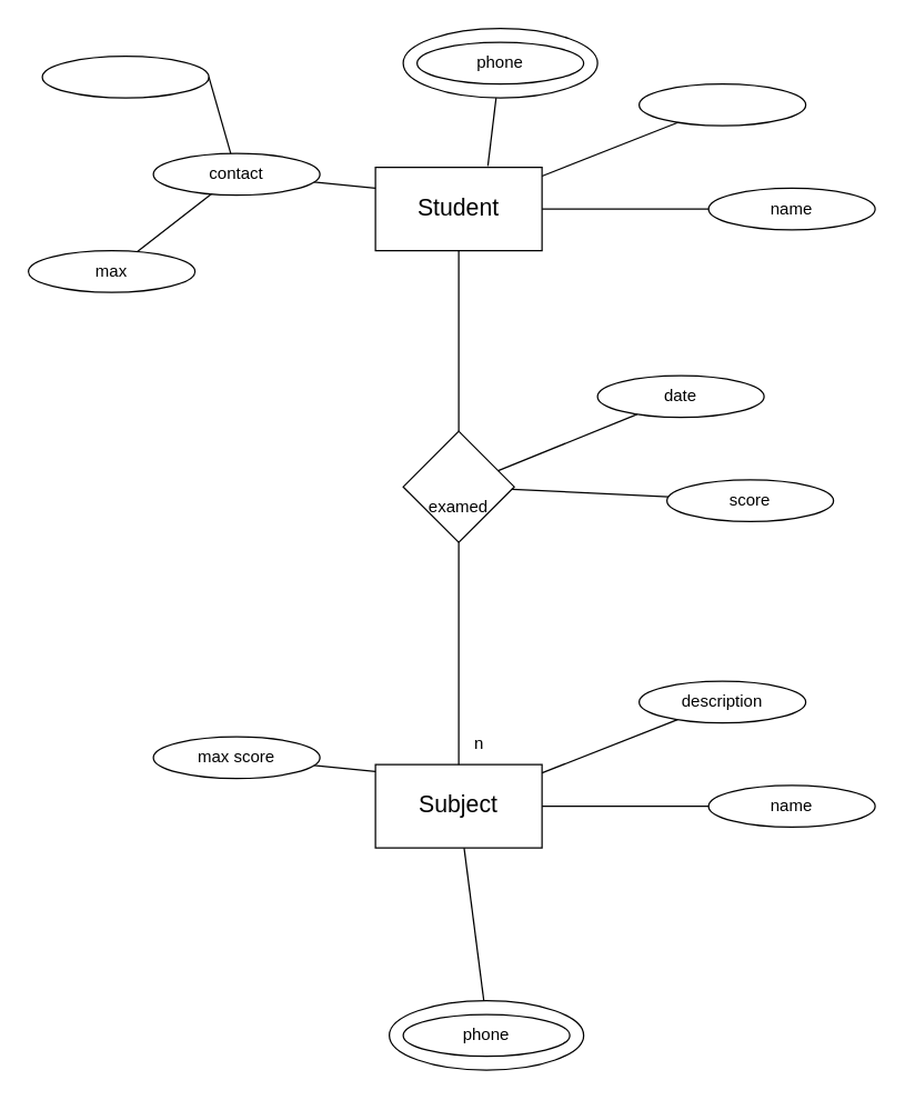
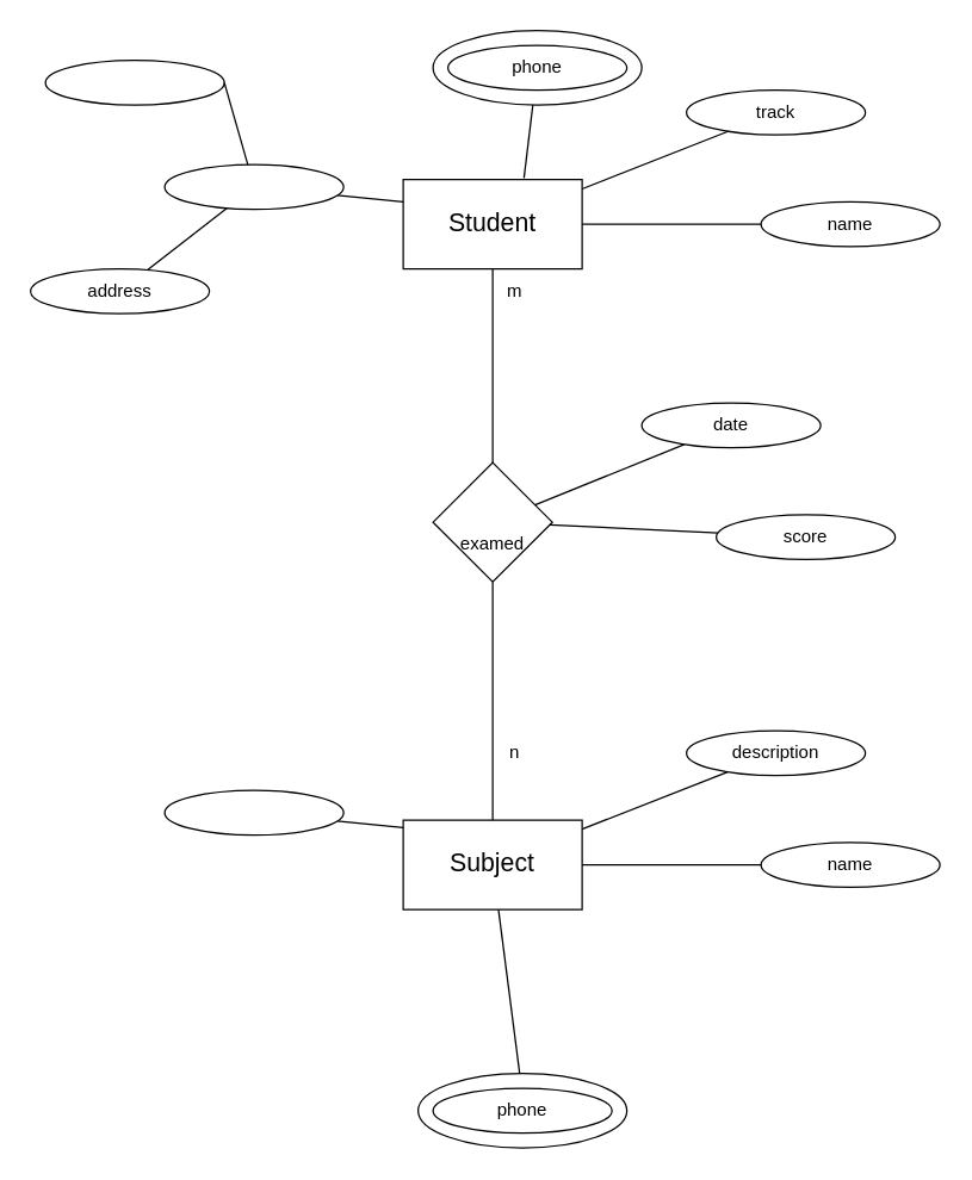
  <mxCell id="0" />
  <mxCell id="1" parent="0" />
  <mxCell id="2" value="" style="rounded=0;whiteSpace=wrap;html=1;" vertex="1" parent="1"><mxGeometry x="270" y="120" width="120" height="60" as="geometry" /></mxCell>
  <mxCell id="3" value="&lt;font style=&quot;font-size: 17px;&quot;&gt;Student&lt;/font&gt;" style="text;html=1;strokeColor=none;fillColor=none;align=center;verticalAlign=middle;whiteSpace=wrap;rounded=0;" vertex="1" parent="1"><mxGeometry x="300" y="135" width="60" height="30" as="geometry" /></mxCell>
  <mxCell id="4" value="" style="rounded=0;whiteSpace=wrap;html=1;" vertex="1" parent="1"><mxGeometry x="270" y="550" width="120" height="60" as="geometry" /></mxCell>
  <mxCell id="5" value="&lt;font style=&quot;font-size: 17px;&quot;&gt;Subject&lt;br&gt;&lt;/font&gt;" style="text;html=1;strokeColor=none;fillColor=none;align=center;verticalAlign=middle;whiteSpace=wrap;rounded=0;" vertex="1" parent="1"><mxGeometry x="300" y="565" width="60" height="30" as="geometry" /></mxCell>
  <mxCell id="6" value="" style="ellipse;whiteSpace=wrap;html=1;" vertex="1" parent="1"><mxGeometry x="510" y="135" width="120" height="30" as="geometry" /></mxCell>
  <mxCell id="7" value="name" style="text;html=1;strokeColor=none;fillColor=none;align=center;verticalAlign=middle;whiteSpace=wrap;rounded=0;" vertex="1" parent="1"><mxGeometry x="540" y="135" width="60" height="30" as="geometry" /></mxCell>
  <mxCell id="8" value="" style="ellipse;whiteSpace=wrap;html=1;" vertex="1" parent="1"><mxGeometry x="460" y="60" width="120" height="30" as="geometry" /></mxCell>
+ <mxCell id="9" value="track" style="text;html=1;strokeColor=none;fillColor=none;align=center;verticalAlign=middle;whiteSpace=wrap;rounded=0;" vertex="1" parent="1"><mxGeometry x="490" y="60" width="60" height="30" as="geometry" /></mxCell>
  <mxCell id="10" value="" style="ellipse;whiteSpace=wrap;html=1;" vertex="1" parent="1"><mxGeometry x="300" y="30" width="120" height="30" as="geometry" /></mxCell>
  <mxCell id="11" value="phone" style="text;html=1;strokeColor=none;fillColor=none;align=center;verticalAlign=middle;whiteSpace=wrap;rounded=0;" vertex="1" parent="1"><mxGeometry x="330" y="30" width="60" height="30" as="geometry" /></mxCell>
  <mxCell id="12" value="" style="ellipse;whiteSpace=wrap;html=1;fillColor=none;" vertex="1" parent="1"><mxGeometry x="290" y="20" width="140" height="50" as="geometry" /></mxCell>
  <mxCell id="13" value="" style="ellipse;whiteSpace=wrap;html=1;" vertex="1" parent="1"><mxGeometry x="110" y="110" width="120" height="30" as="geometry" /></mxCell>
- <mxCell id="14" value="contact" style="text;html=1;strokeColor=none;fillColor=none;align=center;verticalAlign=middle;whiteSpace=wrap;rounded=0;" vertex="1" parent="1"><mxGeometry x="140" y="110" width="60" height="30" as="geometry" /></mxCell>
  <mxCell id="15" value="" style="ellipse;whiteSpace=wrap;html=1;" vertex="1" parent="1"><mxGeometry x="30" y="40" width="120" height="30" as="geometry" /></mxCell>
  <mxCell id="16" value="" style="ellipse;whiteSpace=wrap;html=1;" vertex="1" parent="1"><mxGeometry x="20" y="180" width="120" height="30" as="geometry" /></mxCell>
- <mxCell id="17" value="max" style="text;html=1;strokeColor=none;fillColor=none;align=center;verticalAlign=middle;whiteSpace=wrap;rounded=0;" vertex="1" parent="1"><mxGeometry x="50" y="180" width="60" height="30" as="geometry" /></mxCell>
+ <mxCell id="17" value="address" style="text;html=1;strokeColor=none;fillColor=none;align=center;verticalAlign=middle;whiteSpace=wrap;rounded=0;" vertex="1" parent="1"><mxGeometry x="50" y="180" width="60" height="30" as="geometry" /></mxCell>
  <mxCell id="18" value="" style="endArrow=none;html=1;rounded=0;" edge="1" parent="1" source="2" target="8"><mxGeometry width="50" height="50" relative="1" as="geometry"><mxPoint x="400" y="-50" as="sourcePoint" /><mxPoint x="450" y="-100" as="targetPoint" /><Array as="points" /></mxGeometry></mxCell>
  <mxCell id="19" value="" style="endArrow=none;html=1;rounded=0;" edge="1" parent="1" source="2" target="6"><mxGeometry width="50" height="50" relative="1" as="geometry"><mxPoint x="410" y="160" as="sourcePoint" /><mxPoint x="450" y="-100" as="targetPoint" /></mxGeometry></mxCell>
  <mxCell id="20" value="" style="endArrow=none;html=1;rounded=0;entryX=0;entryY=0.25;entryDx=0;entryDy=0;" edge="1" parent="1" source="13" target="2"><mxGeometry width="50" height="50" relative="1" as="geometry"><mxPoint x="400" y="-50" as="sourcePoint" /><mxPoint x="450" y="-100" as="targetPoint" /></mxGeometry></mxCell>
  <mxCell id="21" value="" style="endArrow=none;html=1;rounded=0;exitX=0.675;exitY=-0.017;exitDx=0;exitDy=0;exitPerimeter=0;" edge="1" parent="1" source="2" target="12"><mxGeometry width="50" height="50" relative="1" as="geometry"><mxPoint x="400" y="-50" as="sourcePoint" /><mxPoint x="450" y="-100" as="targetPoint" /></mxGeometry></mxCell>
  <mxCell id="22" value="" style="endArrow=none;html=1;rounded=0;exitX=1;exitY=0.5;exitDx=0;exitDy=0;" edge="1" parent="1" source="15" target="13"><mxGeometry width="50" height="50" relative="1" as="geometry"><mxPoint x="400" y="-50" as="sourcePoint" /><mxPoint x="450" y="-100" as="targetPoint" /></mxGeometry></mxCell>
  <mxCell id="23" value="" style="endArrow=none;html=1;rounded=0;" edge="1" parent="1" source="16" target="13"><mxGeometry width="50" height="50" relative="1" as="geometry"><mxPoint x="400" y="-50" as="sourcePoint" /><mxPoint x="450" y="-100" as="targetPoint" /></mxGeometry></mxCell>
  <mxCell id="24" value="" style="ellipse;whiteSpace=wrap;html=1;" vertex="1" parent="1"><mxGeometry x="510" y="565" width="120" height="30" as="geometry" /></mxCell>
  <mxCell id="25" value="name" style="text;html=1;strokeColor=none;fillColor=none;align=center;verticalAlign=middle;whiteSpace=wrap;rounded=0;" vertex="1" parent="1"><mxGeometry x="540" y="565" width="60" height="30" as="geometry" /></mxCell>
  <mxCell id="26" value="" style="ellipse;whiteSpace=wrap;html=1;" vertex="1" parent="1"><mxGeometry x="460" y="490" width="120" height="30" as="geometry" /></mxCell>
  <mxCell id="27" value="description" style="text;html=1;strokeColor=none;fillColor=none;align=center;verticalAlign=middle;whiteSpace=wrap;rounded=0;" vertex="1" parent="1"><mxGeometry x="490" y="490" width="60" height="30" as="geometry" /></mxCell>
  <mxCell id="28" value="" style="endArrow=none;html=1;rounded=0;" edge="1" parent="1" target="26"><mxGeometry width="50" height="50" relative="1" as="geometry"><mxPoint x="390" y="556" as="sourcePoint" /><mxPoint x="450" y="330" as="targetPoint" /><Array as="points" /></mxGeometry></mxCell>
  <mxCell id="29" value="" style="endArrow=none;html=1;rounded=0;" edge="1" parent="1" target="24"><mxGeometry width="50" height="50" relative="1" as="geometry"><mxPoint x="390" y="580" as="sourcePoint" /><mxPoint x="450" y="330" as="targetPoint" /></mxGeometry></mxCell>
  <mxCell id="30" value="" style="ellipse;whiteSpace=wrap;html=1;" vertex="1" parent="1"><mxGeometry x="110" y="530" width="120" height="30" as="geometry" /></mxCell>
- <mxCell id="31" value="max score" style="text;html=1;strokeColor=none;fillColor=none;align=center;verticalAlign=middle;whiteSpace=wrap;rounded=0;" vertex="1" parent="1"><mxGeometry x="140" y="530" width="60" height="30" as="geometry" /></mxCell>
  <mxCell id="32" value="" style="endArrow=none;html=1;rounded=0;entryX=0;entryY=0.25;entryDx=0;entryDy=0;" edge="1" parent="1" source="30"><mxGeometry width="50" height="50" relative="1" as="geometry"><mxPoint x="400" y="370" as="sourcePoint" /><mxPoint x="270" y="555" as="targetPoint" /></mxGeometry></mxCell>
  <mxCell id="33" value="" style="endArrow=none;html=1;rounded=0;" edge="1" parent="1" source="4"><mxGeometry width="50" height="50" relative="1" as="geometry"><mxPoint x="340" y="830" as="sourcePoint" /><mxPoint x="348.066" y="720.008" as="targetPoint" /></mxGeometry></mxCell>
  <mxCell id="34" value="" style="rhombus;whiteSpace=wrap;html=1;" vertex="1" parent="1"><mxGeometry x="290" y="310" width="80" height="80" as="geometry" /></mxCell>
  <mxCell id="35" value="examed" style="text;html=1;strokeColor=none;fillColor=none;align=center;verticalAlign=middle;whiteSpace=wrap;rounded=0;" vertex="1" parent="1"><mxGeometry x="300" y="350" width="60" height="30" as="geometry" /></mxCell>
  <mxCell id="36" value="" style="ellipse;whiteSpace=wrap;html=1;" vertex="1" parent="1"><mxGeometry x="480" y="345" width="120" height="30" as="geometry" /></mxCell>
  <mxCell id="37" value="score" style="text;html=1;strokeColor=none;fillColor=none;align=center;verticalAlign=middle;whiteSpace=wrap;rounded=0;" vertex="1" parent="1"><mxGeometry x="510" y="345" width="60" height="30" as="geometry" /></mxCell>
  <mxCell id="38" value="" style="ellipse;whiteSpace=wrap;html=1;" vertex="1" parent="1"><mxGeometry x="430" y="270" width="120" height="30" as="geometry" /></mxCell>
  <mxCell id="39" value="date" style="text;html=1;strokeColor=none;fillColor=none;align=center;verticalAlign=middle;whiteSpace=wrap;rounded=0;" vertex="1" parent="1"><mxGeometry x="460" y="270" width="60" height="30" as="geometry" /></mxCell>
  <mxCell id="40" value="" style="endArrow=none;html=1;rounded=0;" edge="1" parent="1" target="38" source="34"><mxGeometry width="50" height="50" relative="1" as="geometry"><mxPoint x="360" y="336" as="sourcePoint" /><mxPoint x="420" y="110" as="targetPoint" /><Array as="points" /></mxGeometry></mxCell>
  <mxCell id="41" value="" style="endArrow=none;html=1;rounded=0;" edge="1" parent="1" target="36" source="34"><mxGeometry width="50" height="50" relative="1" as="geometry"><mxPoint x="360" y="360" as="sourcePoint" /><mxPoint x="420" y="110" as="targetPoint" /></mxGeometry></mxCell>
  <mxCell id="42" value="" style="endArrow=none;html=1;rounded=0;" edge="1" parent="1" source="34" target="2"><mxGeometry width="50" height="50" relative="1" as="geometry"><mxPoint x="400" y="430" as="sourcePoint" /><mxPoint x="450" y="380" as="targetPoint" /></mxGeometry></mxCell>
  <mxCell id="43" value="" style="endArrow=none;html=1;rounded=0;" edge="1" parent="1" source="4" target="34"><mxGeometry width="50" height="50" relative="1" as="geometry"><mxPoint x="340" y="470" as="sourcePoint" /><mxPoint x="390" y="430" as="targetPoint" /></mxGeometry></mxCell>
- <mxCell id="45" value="n" style="text;html=1;strokeColor=none;fillColor=none;align=center;verticalAlign=middle;whiteSpace=wrap;rounded=0;" vertex="1" parent="1"><mxGeometry x="330" y="520" width="30" height="30" as="geometry" /></mxCell>
+ <mxCell id="44" value="m" style="text;html=1;strokeColor=none;fillColor=none;align=center;verticalAlign=middle;whiteSpace=wrap;rounded=0;" vertex="1" parent="1"><mxGeometry x="330" y="180" width="30" height="30" as="geometry" /></mxCell>
+ <mxCell id="45" value="n" style="text;html=1;strokeColor=none;fillColor=none;align=center;verticalAlign=middle;whiteSpace=wrap;rounded=0;" vertex="1" parent="1"><mxGeometry x="330" y="490" width="30" height="30" as="geometry" /></mxCell>
  <mxCell id="46" value="" style="ellipse;whiteSpace=wrap;html=1;" vertex="1" parent="1"><mxGeometry x="290" y="730" width="120" height="30" as="geometry" /></mxCell>
  <mxCell id="47" value="phone" style="text;html=1;strokeColor=none;fillColor=none;align=center;verticalAlign=middle;whiteSpace=wrap;rounded=0;" vertex="1" parent="1"><mxGeometry x="320" y="730" width="60" height="30" as="geometry" /></mxCell>
  <mxCell id="48" value="" style="ellipse;whiteSpace=wrap;html=1;fillColor=none;" vertex="1" parent="1"><mxGeometry x="280" y="720" width="140" height="50" as="geometry" /></mxCell>
